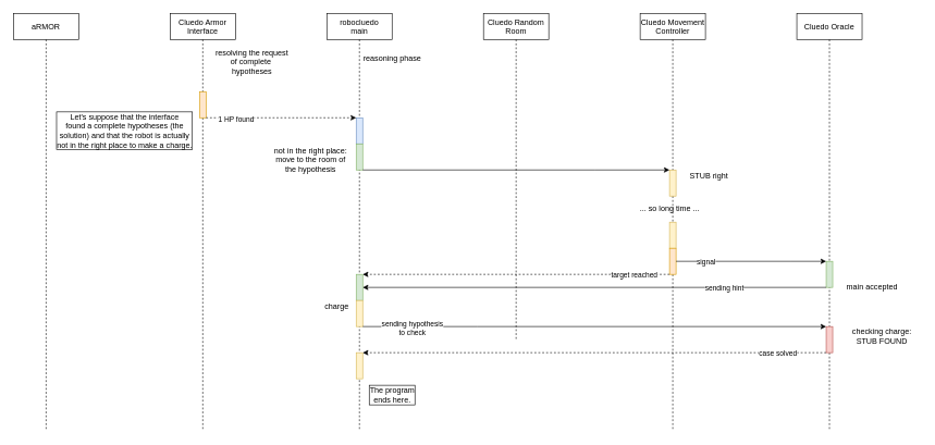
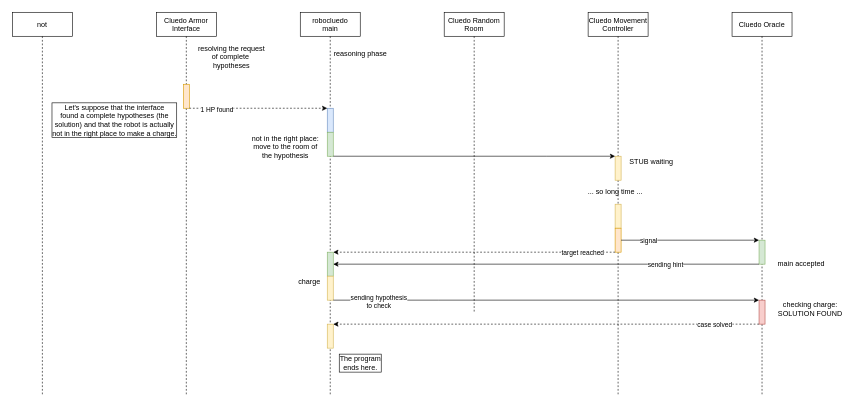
  <mxCell id="0" />
  <mxCell id="1" parent="0" />
- <mxCell id="2" value="aRMOR" style="shape=umlLifeline;perimeter=lifelinePerimeter;container=1;collapsible=0;recursiveResize=0;rounded=0;shadow=0;strokeWidth=1;" vertex="1" parent="1"><mxGeometry x="20" y="20" width="100" height="640" as="geometry" /></mxCell>
+ <mxCell id="2" value="not" style="shape=umlLifeline;perimeter=lifelinePerimeter;container=1;collapsible=0;recursiveResize=0;rounded=0;shadow=0;strokeWidth=1;" vertex="1" parent="1"><mxGeometry x="20" y="20" width="100" height="640" as="geometry" /></mxCell>
  <mxCell id="3" value="Cluedo Armor&#10;Interface" style="shape=umlLifeline;perimeter=lifelinePerimeter;container=1;collapsible=0;recursiveResize=0;rounded=0;shadow=0;strokeWidth=1;" vertex="1" parent="1"><mxGeometry x="260" y="20" width="100" height="640" as="geometry" /></mxCell>
  <mxCell id="4" value="" style="html=1;points=[];perimeter=orthogonalPerimeter;rounded=0;labelBackgroundColor=default;fillColor=#ffe6cc;strokeColor=#d79b00;" vertex="1" parent="3"><mxGeometry x="45" y="120" width="10" height="40" as="geometry" /></mxCell>
  <mxCell id="5" value="robocluedo&#10;main" style="shape=umlLifeline;perimeter=lifelinePerimeter;container=1;collapsible=0;recursiveResize=0;rounded=0;shadow=0;strokeWidth=1;" vertex="1" parent="1"><mxGeometry x="500" y="20" width="100" height="640" as="geometry" /></mxCell>
  <mxCell id="6" value="" style="html=1;points=[];perimeter=orthogonalPerimeter;rounded=0;labelBackgroundColor=default;fillColor=#dae8fc;strokeColor=#6c8ebf;" vertex="1" parent="5"><mxGeometry x="45" y="160" width="10" height="40" as="geometry" /></mxCell>
  <mxCell id="7" value="" style="html=1;points=[];perimeter=orthogonalPerimeter;rounded=0;labelBackgroundColor=default;fillColor=#d5e8d4;strokeColor=#82b366;" vertex="1" parent="5"><mxGeometry x="45" y="200" width="10" height="40" as="geometry" /></mxCell>
  <mxCell id="8" value="" style="html=1;points=[];perimeter=orthogonalPerimeter;rounded=0;labelBackgroundColor=default;fillColor=#d5e8d4;strokeColor=#82b366;" vertex="1" parent="5"><mxGeometry x="45" y="400" width="10" height="40" as="geometry" /></mxCell>
  <mxCell id="9" value="" style="html=1;points=[];perimeter=orthogonalPerimeter;rounded=0;labelBackgroundColor=default;fillColor=#fff2cc;strokeColor=#d6b656;" vertex="1" parent="5"><mxGeometry x="45" y="440" width="10" height="40" as="geometry" /></mxCell>
  <mxCell id="10" value="charge" style="text;html=1;align=center;verticalAlign=middle;resizable=0;points=[];autosize=1;strokeColor=none;fillColor=none;" vertex="1" parent="5"><mxGeometry x="-10" y="440" width="50" height="20" as="geometry" /></mxCell>
  <mxCell id="11" value="" style="html=1;points=[];perimeter=orthogonalPerimeter;rounded=0;labelBackgroundColor=default;fillColor=#fff2cc;strokeColor=#d6b656;" vertex="1" parent="5"><mxGeometry x="45" y="520" width="10" height="40" as="geometry" /></mxCell>
  <mxCell id="12" value="Cluedo Movement&#10;Controller" style="shape=umlLifeline;perimeter=lifelinePerimeter;container=1;collapsible=0;recursiveResize=0;rounded=0;shadow=0;strokeWidth=1;" vertex="1" parent="1"><mxGeometry x="980" y="20" width="100" height="640" as="geometry" /></mxCell>
  <mxCell id="13" value="" style="html=1;points=[];perimeter=orthogonalPerimeter;rounded=0;labelBackgroundColor=default;fillColor=#fff2cc;strokeColor=#d6b656;" vertex="1" parent="12"><mxGeometry x="45" y="240" width="10" height="40" as="geometry" /></mxCell>
  <mxCell id="14" value="... so long time ..." style="text;html=1;align=center;verticalAlign=middle;resizable=0;points=[];autosize=1;strokeColor=none;fillColor=none;" vertex="1" parent="12"><mxGeometry x="-10" y="290" width="110" height="20" as="geometry" /></mxCell>
  <mxCell id="15" value="" style="html=1;points=[];perimeter=orthogonalPerimeter;rounded=0;labelBackgroundColor=default;fillColor=#fff2cc;strokeColor=#d6b656;" vertex="1" parent="12"><mxGeometry x="45" y="320" width="10" height="40" as="geometry" /></mxCell>
  <mxCell id="16" value="" style="html=1;points=[];perimeter=orthogonalPerimeter;rounded=0;labelBackgroundColor=default;fillColor=#ffe6cc;strokeColor=#d79b00;" vertex="1" parent="12"><mxGeometry x="45" y="360" width="10" height="40" as="geometry" /></mxCell>
  <mxCell id="17" value="Cluedo Random &#10;Room" style="shape=umlLifeline;perimeter=lifelinePerimeter;container=1;collapsible=0;recursiveResize=0;rounded=0;shadow=0;strokeWidth=1;" vertex="1" parent="1"><mxGeometry x="740" y="20" width="100" height="500" as="geometry" /></mxCell>
  <mxCell id="18" value="Cluedo Oracle" style="shape=umlLifeline;perimeter=lifelinePerimeter;container=1;collapsible=0;recursiveResize=0;rounded=0;shadow=0;strokeWidth=1;" vertex="1" parent="1"><mxGeometry x="1220" y="20" width="100" height="640" as="geometry" /></mxCell>
  <mxCell id="19" value="" style="html=1;points=[];perimeter=orthogonalPerimeter;rounded=0;labelBackgroundColor=default;fillColor=#d5e8d4;strokeColor=#82b366;" vertex="1" parent="18"><mxGeometry x="45" y="380" width="10" height="40" as="geometry" /></mxCell>
  <mxCell id="20" value="" style="html=1;points=[];perimeter=orthogonalPerimeter;rounded=0;labelBackgroundColor=default;fillColor=#f8cecc;strokeColor=#b85450;" vertex="1" parent="18"><mxGeometry x="45" y="480" width="10" height="40" as="geometry" /></mxCell>
  <mxCell id="21" value="Let's suppose that the interface&lt;br&gt;found a complete hypotheses (the&lt;br&gt;solution) and that the robot is actually&lt;br&gt;not in the right place to make a charge." style="text;html=1;align=center;verticalAlign=middle;resizable=0;points=[];autosize=1;strokeColor=none;fillColor=none;labelBackgroundColor=default;labelBorderColor=#000000;" vertex="1" parent="1"><mxGeometry x="80" y="170" width="220" height="60" as="geometry" /></mxCell>
  <mxCell id="22" style="edgeStyle=orthogonalEdgeStyle;rounded=0;orthogonalLoop=1;jettySize=auto;html=1;dashed=1;" edge="1" parent="1" source="4" target="6"><mxGeometry relative="1" as="geometry"><Array as="points"><mxPoint x="490" y="180" /><mxPoint x="490" y="180" /></Array></mxGeometry></mxCell>
  <mxCell id="23" value="1 HP found" style="edgeLabel;html=1;align=center;verticalAlign=middle;resizable=0;points=[];" vertex="1" connectable="0" parent="22"><mxGeometry x="-0.863" y="-2" relative="1" as="geometry"><mxPoint x="29" as="offset" /></mxGeometry></mxCell>
  <mxCell id="24" value="reasoning phase" style="text;html=1;align=center;verticalAlign=middle;resizable=0;points=[];autosize=1;strokeColor=none;fillColor=none;" vertex="1" parent="1"><mxGeometry x="550" y="80" width="100" height="20" as="geometry" /></mxCell>
  <mxCell id="25" value="resolving the request&lt;br&gt;of complete&amp;nbsp;&lt;br&gt;hypotheses" style="text;html=1;align=center;verticalAlign=middle;resizable=0;points=[];autosize=1;strokeColor=none;fillColor=none;" vertex="1" parent="1"><mxGeometry x="320" y="70" width="130" height="50" as="geometry" /></mxCell>
  <mxCell id="26" value="not in the right place:&lt;br&gt;move to the room of&lt;br&gt;the hypothesis" style="text;html=1;align=center;verticalAlign=middle;resizable=0;points=[];autosize=1;strokeColor=none;fillColor=none;" vertex="1" parent="1"><mxGeometry x="410" y="220" width="130" height="50" as="geometry" /></mxCell>
  <mxCell id="27" style="edgeStyle=orthogonalEdgeStyle;rounded=0;orthogonalLoop=1;jettySize=auto;html=1;" edge="1" parent="1" source="7" target="13"><mxGeometry relative="1" as="geometry"><Array as="points"><mxPoint x="910" y="260" /><mxPoint x="910" y="260" /></Array></mxGeometry></mxCell>
- <mxCell id="28" value="STUB right" style="text;html=1;align=center;verticalAlign=middle;resizable=0;points=[];autosize=1;strokeColor=none;fillColor=none;" vertex="1" parent="1"><mxGeometry x="1040" y="260" width="90" height="20" as="geometry" /></mxCell>
+ <mxCell id="28" value="STUB waiting" style="text;html=1;align=center;verticalAlign=middle;resizable=0;points=[];autosize=1;strokeColor=none;fillColor=none;" vertex="1" parent="1"><mxGeometry x="1040" y="260" width="90" height="20" as="geometry" /></mxCell>
  <mxCell id="29" style="edgeStyle=orthogonalEdgeStyle;rounded=0;orthogonalLoop=1;jettySize=auto;html=1;" edge="1" parent="1" source="16" target="19"><mxGeometry relative="1" as="geometry"><Array as="points"><mxPoint x="1210" y="400" /><mxPoint x="1210" y="400" /></Array></mxGeometry></mxCell>
  <mxCell id="30" value="signal" style="edgeLabel;html=1;align=center;verticalAlign=middle;resizable=0;points=[];" vertex="1" connectable="0" parent="29"><mxGeometry x="0.306" y="1" relative="1" as="geometry"><mxPoint x="-105" y="1" as="offset" /></mxGeometry></mxCell>
  <mxCell id="31" value="main accepted" style="text;html=1;align=center;verticalAlign=middle;resizable=0;points=[];autosize=1;strokeColor=none;fillColor=none;" vertex="1" parent="1"><mxGeometry x="1280" y="430" width="110" height="20" as="geometry" /></mxCell>
  <mxCell id="32" style="edgeStyle=orthogonalEdgeStyle;rounded=0;orthogonalLoop=1;jettySize=auto;html=1;dashed=1;" edge="1" parent="1" source="16" target="8"><mxGeometry relative="1" as="geometry"><Array as="points"><mxPoint x="920" y="420" /><mxPoint x="920" y="420" /></Array></mxGeometry></mxCell>
  <mxCell id="33" value="target reached" style="edgeLabel;html=1;align=center;verticalAlign=middle;resizable=0;points=[];" vertex="1" connectable="0" parent="32"><mxGeometry x="-0.32" y="2" relative="1" as="geometry"><mxPoint x="105" y="-2" as="offset" /></mxGeometry></mxCell>
  <mxCell id="34" style="edgeStyle=orthogonalEdgeStyle;rounded=0;orthogonalLoop=1;jettySize=auto;html=1;" edge="1" parent="1" source="19" target="8"><mxGeometry relative="1" as="geometry"><Array as="points"><mxPoint x="1090" y="440" /><mxPoint x="1090" y="440" /></Array></mxGeometry></mxCell>
  <mxCell id="35" value="sending hint" style="edgeLabel;html=1;align=center;verticalAlign=middle;resizable=0;points=[];" vertex="1" connectable="0" parent="34"><mxGeometry x="-0.558" relative="1" as="geometry"><mxPoint as="offset" /></mxGeometry></mxCell>
- <mxCell id="36" value="checking charge:&lt;br&gt;STUB FOUND" style="text;html=1;align=center;verticalAlign=middle;resizable=0;points=[];autosize=1;strokeColor=none;fillColor=none;" vertex="1" parent="1"><mxGeometry x="1290" y="500" width="120" height="30" as="geometry" /></mxCell>
+ <mxCell id="36" value="checking charge:&lt;br&gt;SOLUTION FOUND" style="text;html=1;align=center;verticalAlign=middle;resizable=0;points=[];autosize=1;strokeColor=none;fillColor=none;" vertex="1" parent="1"><mxGeometry x="1290" y="500" width="120" height="30" as="geometry" /></mxCell>
  <mxCell id="37" style="edgeStyle=orthogonalEdgeStyle;rounded=0;orthogonalLoop=1;jettySize=auto;html=1;" edge="1" parent="1" source="9" target="20"><mxGeometry relative="1" as="geometry"><Array as="points"><mxPoint x="730" y="500" /><mxPoint x="730" y="500" /></Array></mxGeometry></mxCell>
  <mxCell id="38" value="sending hypothesis&lt;br&gt;to check" style="edgeLabel;html=1;align=center;verticalAlign=middle;resizable=0;points=[];" vertex="1" connectable="0" parent="37"><mxGeometry x="-0.713" y="-2" relative="1" as="geometry"><mxPoint x="-27" as="offset" /></mxGeometry></mxCell>
  <mxCell id="39" style="edgeStyle=orthogonalEdgeStyle;rounded=0;orthogonalLoop=1;jettySize=auto;html=1;dashed=1;" edge="1" parent="1" source="20" target="11"><mxGeometry relative="1" as="geometry"><Array as="points"><mxPoint x="1090" y="540" /><mxPoint x="1090" y="540" /></Array></mxGeometry></mxCell>
  <mxCell id="40" value="case solved" style="edgeLabel;html=1;align=center;verticalAlign=middle;resizable=0;points=[];" vertex="1" connectable="0" parent="39"><mxGeometry x="-0.629" relative="1" as="geometry"><mxPoint x="57" as="offset" /></mxGeometry></mxCell>
  <mxCell id="41" value="The program&lt;br&gt;ends here." style="text;html=1;align=center;verticalAlign=middle;resizable=0;points=[];autosize=1;strokeColor=none;fillColor=none;labelBackgroundColor=default;labelBorderColor=#000000;" vertex="1" parent="1"><mxGeometry x="560" y="590" width="80" height="30" as="geometry" /></mxCell>
